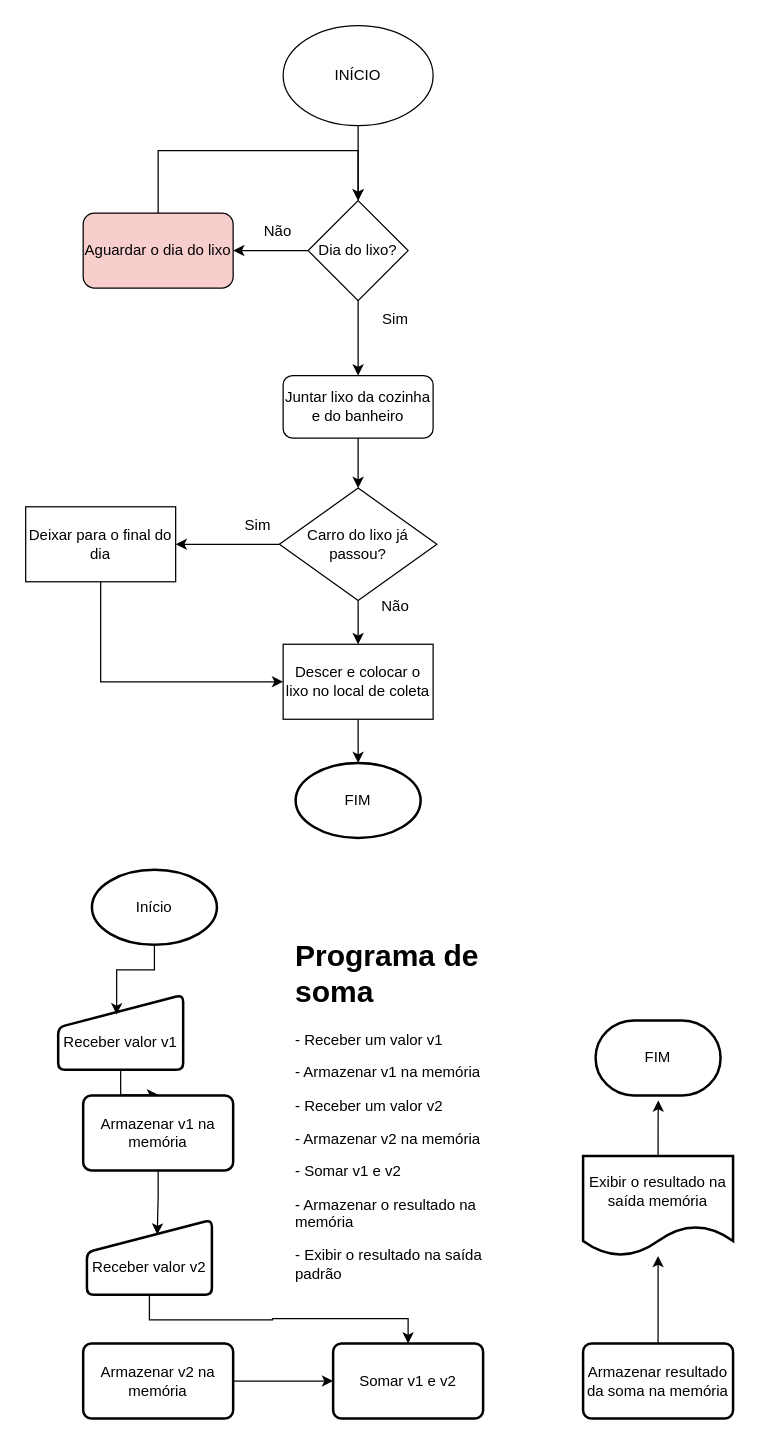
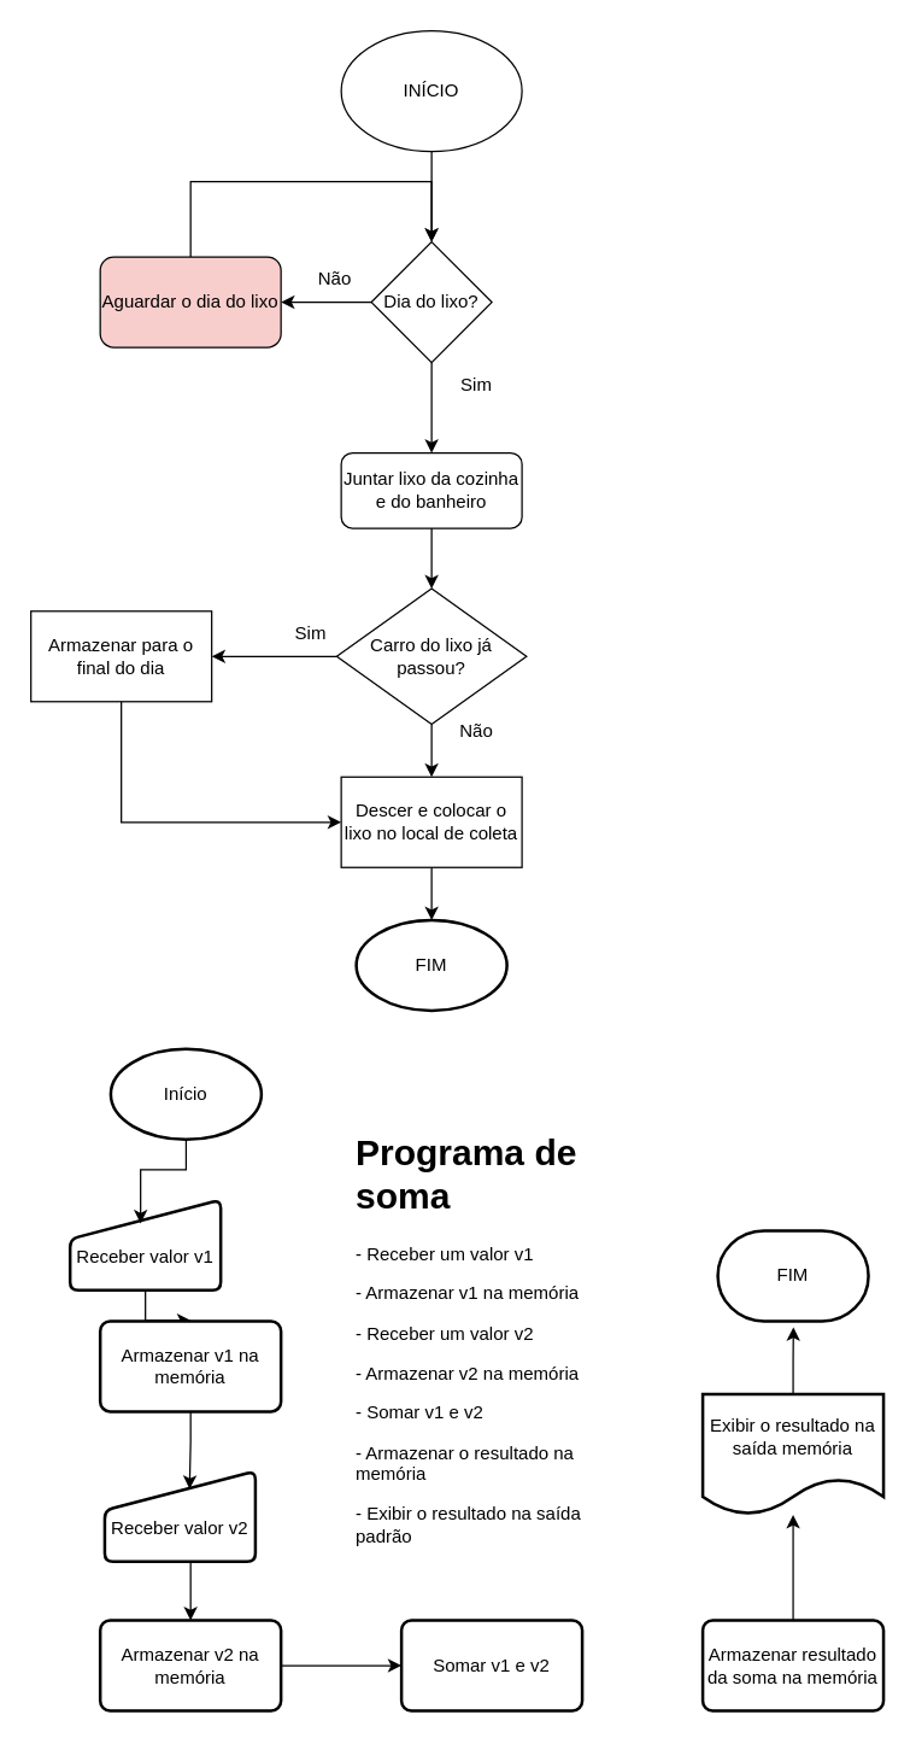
  <mxCell id="0" />
  <mxCell id="1" parent="0" />
  <mxCell id="2" value="" style="edgeStyle=orthogonalEdgeStyle;rounded=0;orthogonalLoop=1;jettySize=auto;html=1;" edge="1" parent="1" source="3" target="9"><mxGeometry relative="1" as="geometry" /></mxCell>
  <mxCell id="3" value="INÍCIO" style="ellipse;whiteSpace=wrap;html=1;" vertex="1" parent="1"><mxGeometry x="226" y="20" width="120" height="80" as="geometry" /></mxCell>
  <mxCell id="4" value="FIM" style="strokeWidth=2;html=1;shape=mxgraph.flowchart.start_1;whiteSpace=wrap;" vertex="1" parent="1"><mxGeometry x="236" y="610" width="100" height="60" as="geometry" /></mxCell>
  <mxCell id="5" style="edgeStyle=orthogonalEdgeStyle;rounded=0;orthogonalLoop=1;jettySize=auto;html=1;exitX=0.5;exitY=1;exitDx=0;exitDy=0;entryX=0.5;entryY=0;entryDx=0;entryDy=0;" edge="1" parent="1" source="6" target="16"><mxGeometry relative="1" as="geometry" /></mxCell>
  <mxCell id="6" value="Juntar lixo da cozinha e do banheiro" style="rounded=1;whiteSpace=wrap;html=1;" vertex="1" parent="1"><mxGeometry x="226" y="300" width="120" height="50" as="geometry" /></mxCell>
  <mxCell id="7" value="" style="edgeStyle=orthogonalEdgeStyle;rounded=0;orthogonalLoop=1;jettySize=auto;html=1;" edge="1" parent="1" source="9" target="11"><mxGeometry relative="1" as="geometry" /></mxCell>
  <mxCell id="8" style="edgeStyle=orthogonalEdgeStyle;rounded=0;orthogonalLoop=1;jettySize=auto;html=1;exitX=0.5;exitY=1;exitDx=0;exitDy=0;entryX=0.5;entryY=0;entryDx=0;entryDy=0;" edge="1" parent="1" source="9" target="6"><mxGeometry relative="1" as="geometry" /></mxCell>
  <mxCell id="9" value="Dia do lixo?" style="rhombus;whiteSpace=wrap;html=1;" vertex="1" parent="1"><mxGeometry x="246" y="160" width="80" height="80" as="geometry" /></mxCell>
  <mxCell id="10" style="edgeStyle=orthogonalEdgeStyle;rounded=0;orthogonalLoop=1;jettySize=auto;html=1;exitX=0.5;exitY=0;exitDx=0;exitDy=0;entryX=0.5;entryY=0;entryDx=0;entryDy=0;" edge="1" parent="1" source="11" target="9"><mxGeometry relative="1" as="geometry"><Array as="points"><mxPoint x="126" y="120" /><mxPoint x="286" y="120" /></Array></mxGeometry></mxCell>
  <mxCell id="11" value="Aguardar o dia do lixo" style="rounded=1;whiteSpace=wrap;html=1;fillColor=#f8cecc;" vertex="1" parent="1"><mxGeometry x="66" y="170" width="120" height="60" as="geometry" /></mxCell>
  <mxCell id="12" value="Sim" style="text;html=1;align=center;verticalAlign=middle;whiteSpace=wrap;rounded=0;" vertex="1" parent="1"><mxGeometry x="286" y="240" width="60" height="30" as="geometry" /></mxCell>
  <mxCell id="13" value="Não" style="text;html=1;align=center;verticalAlign=middle;whiteSpace=wrap;rounded=0;" vertex="1" parent="1"><mxGeometry x="192" y="170" width="60" height="30" as="geometry" /></mxCell>
  <mxCell id="14" value="" style="edgeStyle=orthogonalEdgeStyle;rounded=0;orthogonalLoop=1;jettySize=auto;html=1;" edge="1" parent="1" source="16" target="17"><mxGeometry relative="1" as="geometry" /></mxCell>
  <mxCell id="15" value="" style="edgeStyle=orthogonalEdgeStyle;rounded=0;orthogonalLoop=1;jettySize=auto;html=1;" edge="1" parent="1" source="16" target="20"><mxGeometry relative="1" as="geometry" /></mxCell>
  <mxCell id="16" value="Carro do lixo já passou?" style="rhombus;whiteSpace=wrap;html=1;" vertex="1" parent="1"><mxGeometry x="223" y="390" width="126" height="90" as="geometry" /></mxCell>
  <mxCell id="17" value="Descer e colocar o lixo no local de coleta" style="whiteSpace=wrap;html=1;" vertex="1" parent="1"><mxGeometry x="226" y="515" width="120" height="60" as="geometry" /></mxCell>
  <mxCell id="18" style="edgeStyle=orthogonalEdgeStyle;rounded=0;orthogonalLoop=1;jettySize=auto;html=1;exitX=0.5;exitY=1;exitDx=0;exitDy=0;entryX=0.5;entryY=0;entryDx=0;entryDy=0;entryPerimeter=0;" edge="1" parent="1" source="17" target="4"><mxGeometry relative="1" as="geometry" /></mxCell>
  <mxCell id="19" style="edgeStyle=orthogonalEdgeStyle;rounded=0;orthogonalLoop=1;jettySize=auto;html=1;exitX=0.5;exitY=1;exitDx=0;exitDy=0;entryX=0;entryY=0.5;entryDx=0;entryDy=0;" edge="1" parent="1" source="20" target="17"><mxGeometry relative="1" as="geometry" /></mxCell>
- <mxCell id="20" value="Deixar para o final do dia" style="whiteSpace=wrap;html=1;" vertex="1" parent="1"><mxGeometry x="20" y="405" width="120" height="60" as="geometry" /></mxCell>
+ <mxCell id="20" value="Armazenar para o final do dia" style="whiteSpace=wrap;html=1;" vertex="1" parent="1"><mxGeometry x="20" y="405" width="120" height="60" as="geometry" /></mxCell>
  <mxCell id="21" value="Não" style="text;html=1;align=center;verticalAlign=middle;whiteSpace=wrap;rounded=0;" vertex="1" parent="1"><mxGeometry x="286" y="470" width="60" height="30" as="geometry" /></mxCell>
  <mxCell id="22" value="Sim" style="text;html=1;align=center;verticalAlign=middle;whiteSpace=wrap;rounded=0;" vertex="1" parent="1"><mxGeometry x="176" y="405" width="60" height="30" as="geometry" /></mxCell>
  <mxCell id="23" value="&lt;h1&gt;Programa de soma&lt;/h1&gt;&lt;p&gt;- &lt;span style=&quot;background-color: initial;&quot;&gt;Receber um valor v1&lt;/span&gt;&lt;/p&gt;&lt;p&gt;&lt;span style=&quot;background-color: initial;&quot;&gt;- Armazenar v1 na memória&lt;/span&gt;&lt;/p&gt;&lt;p&gt;&lt;span style=&quot;background-color: initial;&quot;&gt;- Receber um valor v2&lt;/span&gt;&lt;/p&gt;&lt;p&gt;&lt;span style=&quot;background-color: initial;&quot;&gt;- Armazenar v2 na memória&lt;/span&gt;&lt;/p&gt;&lt;p&gt;&lt;span style=&quot;background-color: initial;&quot;&gt;- Somar v1 e v2&lt;/span&gt;&lt;/p&gt;&lt;p&gt;&lt;span style=&quot;background-color: initial;&quot;&gt;- Armazenar o resultado na memória&lt;/span&gt;&lt;/p&gt;&lt;p&gt;- Exibir o resultado na saída padrão&lt;/p&gt;" style="text;html=1;spacing=5;spacingTop=-20;whiteSpace=wrap;overflow=hidden;rounded=0;" vertex="1" parent="1"><mxGeometry x="231" y="744.5" width="190" height="295.5" as="geometry" /></mxCell>
  <mxCell id="24" value="Início" style="strokeWidth=2;html=1;shape=mxgraph.flowchart.start_1;whiteSpace=wrap;" vertex="1" parent="1"><mxGeometry x="73" y="695.5" width="100" height="60" as="geometry" /></mxCell>
  <mxCell id="25" value="" style="edgeStyle=orthogonalEdgeStyle;rounded=0;orthogonalLoop=1;jettySize=auto;html=1;" edge="1" parent="1" source="26" target="28"><mxGeometry relative="1" as="geometry" /></mxCell>
  <mxCell id="26" value="&lt;br&gt;Receber valor v1" style="html=1;strokeWidth=2;shape=manualInput;whiteSpace=wrap;rounded=1;size=26;arcSize=11;" vertex="1" parent="1"><mxGeometry x="46" y="795.5" width="100" height="60" as="geometry" /></mxCell>
  <mxCell id="27" style="edgeStyle=orthogonalEdgeStyle;rounded=0;orthogonalLoop=1;jettySize=auto;html=1;exitX=0.5;exitY=1;exitDx=0;exitDy=0;exitPerimeter=0;entryX=0.468;entryY=0.261;entryDx=0;entryDy=0;entryPerimeter=0;" edge="1" parent="1" source="24" target="26"><mxGeometry relative="1" as="geometry" /></mxCell>
  <mxCell id="28" value="Armazenar v1 na memória" style="whiteSpace=wrap;html=1;strokeWidth=2;rounded=1;arcSize=11;" vertex="1" parent="1"><mxGeometry x="66" y="876" width="120" height="60" as="geometry" /></mxCell>
- <mxCell id="29" style="edgeStyle=orthogonalEdgeStyle;rounded=0;orthogonalLoop=1;jettySize=auto;html=1;exitX=0.5;exitY=1;exitDx=0;exitDy=0;" edge="1" parent="1" source="30" target="33"><mxGeometry relative="1" as="geometry" /></mxCell>
+ <mxCell id="29" style="edgeStyle=orthogonalEdgeStyle;rounded=0;orthogonalLoop=1;jettySize=auto;html=1;exitX=0.5;exitY=1;exitDx=0;exitDy=0;entryX=0.5;entryY=0;entryDx=0;entryDy=0;" edge="1" parent="1" source="30" target="32"><mxGeometry relative="1" as="geometry" /></mxCell>
  <mxCell id="30" value="&lt;br&gt;Receber valor v2" style="html=1;strokeWidth=2;shape=manualInput;whiteSpace=wrap;rounded=1;size=26;arcSize=11;" vertex="1" parent="1"><mxGeometry x="69" y="975.5" width="100" height="60" as="geometry" /></mxCell>
  <mxCell id="31" value="" style="edgeStyle=orthogonalEdgeStyle;rounded=0;orthogonalLoop=1;jettySize=auto;html=1;" edge="1" parent="1" source="32" target="33"><mxGeometry relative="1" as="geometry" /></mxCell>
  <mxCell id="32" value="Armazenar v2 na memória" style="whiteSpace=wrap;html=1;strokeWidth=2;rounded=1;arcSize=11;" vertex="1" parent="1"><mxGeometry x="66" y="1074.5" width="120" height="60" as="geometry" /></mxCell>
  <mxCell id="33" value="Somar v1 e v2" style="whiteSpace=wrap;html=1;strokeWidth=2;rounded=1;arcSize=11;" vertex="1" parent="1"><mxGeometry x="266" y="1074.5" width="120" height="60" as="geometry" /></mxCell>
  <mxCell id="34" value="" style="edgeStyle=orthogonalEdgeStyle;rounded=0;orthogonalLoop=1;jettySize=auto;html=1;" edge="1" parent="1" source="35" target="37"><mxGeometry relative="1" as="geometry" /></mxCell>
  <mxCell id="35" value="Armazenar resultado da soma na memória" style="whiteSpace=wrap;html=1;strokeWidth=2;rounded=1;arcSize=11;" vertex="1" parent="1"><mxGeometry x="466" y="1074.5" width="120" height="60" as="geometry" /></mxCell>
  <mxCell id="36" style="edgeStyle=orthogonalEdgeStyle;rounded=0;orthogonalLoop=1;jettySize=auto;html=1;exitX=0.5;exitY=0;exitDx=0;exitDy=0;" edge="1" parent="1" source="37"><mxGeometry relative="1" as="geometry"><mxPoint x="526.167" y="880" as="targetPoint" /></mxGeometry></mxCell>
  <mxCell id="37" value="Exibir o resultado na saída memória" style="shape=document;whiteSpace=wrap;html=1;boundedLbl=1;strokeWidth=2;rounded=1;arcSize=11;" vertex="1" parent="1"><mxGeometry x="466" y="924.5" width="120" height="80" as="geometry" /></mxCell>
  <mxCell id="38" value="FIM" style="strokeWidth=2;html=1;shape=mxgraph.flowchart.terminator;whiteSpace=wrap;" vertex="1" parent="1"><mxGeometry x="476" y="816" width="100" height="60" as="geometry" /></mxCell>
  <mxCell id="39" style="edgeStyle=orthogonalEdgeStyle;rounded=0;orthogonalLoop=1;jettySize=auto;html=1;exitX=0.5;exitY=1;exitDx=0;exitDy=0;entryX=0.563;entryY=0.197;entryDx=0;entryDy=0;entryPerimeter=0;" edge="1" parent="1" source="28" target="30"><mxGeometry relative="1" as="geometry" /></mxCell>
